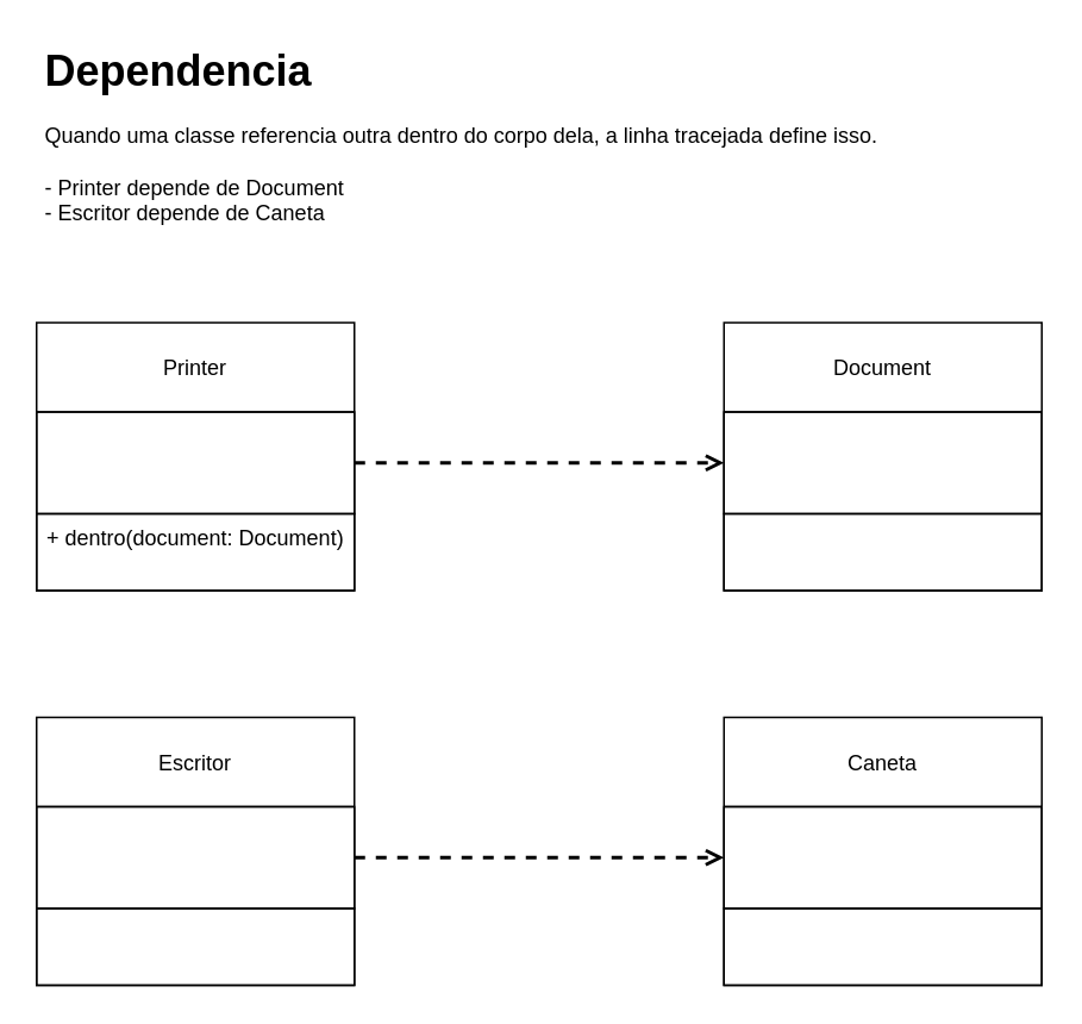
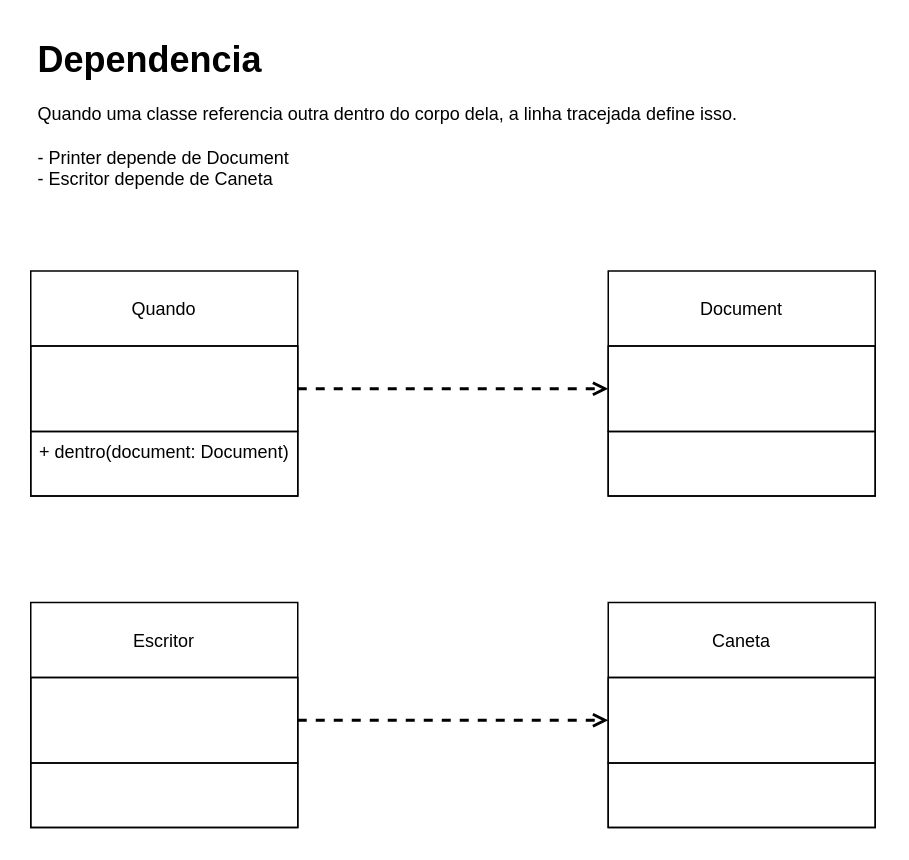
  <mxCell id="0" />
  <mxCell id="1" parent="0" />
- <mxCell id="2" value="Printer" style="swimlane;fontStyle=0;childLayout=stackLayout;horizontal=1;startSize=50;fillColor=none;horizontalStack=0;resizeParent=1;resizeParentMax=0;resizeLast=0;collapsible=1;marginBottom=0;rounded=0;shadow=0;sketch=0;fontColor=#000000;strokeColor=#000000;" parent="1" vertex="1"><mxGeometry x="20" y="180" width="178" height="150" as="geometry"><mxRectangle x="-505" y="-802" width="89" height="50" as="alternateBounds" /></mxGeometry></mxCell>
+ <mxCell id="2" value="Quando" style="swimlane;fontStyle=0;childLayout=stackLayout;horizontal=1;startSize=50;fillColor=none;horizontalStack=0;resizeParent=1;resizeParentMax=0;resizeLast=0;collapsible=1;marginBottom=0;rounded=0;shadow=0;sketch=0;fontColor=#000000;strokeColor=#000000;" parent="1" vertex="1"><mxGeometry x="20" y="180" width="178" height="150" as="geometry"><mxRectangle x="-505" y="-802" width="89" height="50" as="alternateBounds" /></mxGeometry></mxCell>
  <mxCell id="3" value="" style="text;strokeColor=#000000;fillColor=none;align=left;verticalAlign=top;spacingLeft=4;spacingRight=4;overflow=hidden;rotatable=0;points=[[0,0.5],[1,0.5]];portConstraint=eastwest;fontColor=#000000;" parent="2" vertex="1"><mxGeometry y="50" width="178" height="57" as="geometry" /></mxCell>
  <mxCell id="4" value="+ dentro(document: Document)" style="text;strokeColor=#000000;fillColor=none;align=left;verticalAlign=top;spacingLeft=4;spacingRight=4;overflow=hidden;rotatable=0;points=[[0,0.5],[1,0.5]];portConstraint=eastwest;fontColor=#000000;" parent="2" vertex="1"><mxGeometry y="107" width="178" height="43" as="geometry" /></mxCell>
  <mxCell id="5" value="Document" style="swimlane;fontStyle=0;childLayout=stackLayout;horizontal=1;startSize=50;fillColor=none;horizontalStack=0;resizeParent=1;resizeParentMax=0;resizeLast=0;collapsible=1;marginBottom=0;rounded=0;shadow=0;sketch=0;fontColor=#000000;strokeColor=#000000;" parent="1" vertex="1"><mxGeometry x="405" y="180" width="178" height="150" as="geometry"><mxRectangle x="-505" y="-802" width="89" height="50" as="alternateBounds" /></mxGeometry></mxCell>
  <mxCell id="6" value="" style="text;strokeColor=#000000;fillColor=none;align=left;verticalAlign=top;spacingLeft=4;spacingRight=4;overflow=hidden;rotatable=0;points=[[0,0.5],[1,0.5]];portConstraint=eastwest;fontColor=#000000;" parent="5" vertex="1"><mxGeometry y="50" width="178" height="57" as="geometry" /></mxCell>
  <mxCell id="7" value="" style="text;strokeColor=#000000;fillColor=none;align=left;verticalAlign=top;spacingLeft=4;spacingRight=4;overflow=hidden;rotatable=0;points=[[0,0.5],[1,0.5]];portConstraint=eastwest;fontColor=#000000;" parent="5" vertex="1"><mxGeometry y="107" width="178" height="43" as="geometry" /></mxCell>
  <mxCell id="8" value="" style="html=1;entryX=0;entryY=0.5;entryDx=0;entryDy=0;strokeColor=#000000;endArrow=open;endFill=0;startArrow=none;startFill=0;strokeWidth=2;dashed=1;" parent="1" source="3" target="6" edge="1"><mxGeometry relative="1" as="geometry" /></mxCell>
  <mxCell id="9" value="&lt;h1&gt;&lt;/h1&gt;&lt;font color=&quot;#000000&quot;&gt;&lt;span style=&quot;font-size: 24px&quot;&gt;&lt;b&gt;Dependencia&lt;br&gt;&lt;/b&gt;&lt;/span&gt;&lt;br&gt;Quando uma classe referencia outra dentro do corpo dela, a linha tracejada define isso.&lt;br&gt;&lt;br&gt;- Printer depende de Document&lt;br&gt;- Escritor depende de Caneta&lt;br&gt;&lt;/font&gt;" style="text;html=1;strokeColor=none;fillColor=none;spacing=5;spacingTop=-20;whiteSpace=wrap;overflow=hidden;rounded=0;" parent="1" vertex="1"><mxGeometry x="20" y="20" width="564" height="120" as="geometry" /></mxCell>
  <mxCell id="10" value="Escritor" style="swimlane;fontStyle=0;childLayout=stackLayout;horizontal=1;startSize=50;fillColor=none;horizontalStack=0;resizeParent=1;resizeParentMax=0;resizeLast=0;collapsible=1;marginBottom=0;rounded=0;shadow=0;sketch=0;fontColor=#000000;strokeColor=#000000;" parent="1" vertex="1"><mxGeometry x="20" y="401" width="178" height="150" as="geometry"><mxRectangle x="-505" y="-802" width="89" height="50" as="alternateBounds" /></mxGeometry></mxCell>
  <mxCell id="11" value="" style="text;strokeColor=#000000;fillColor=none;align=left;verticalAlign=top;spacingLeft=4;spacingRight=4;overflow=hidden;rotatable=0;points=[[0,0.5],[1,0.5]];portConstraint=eastwest;fontColor=#000000;" parent="10" vertex="1"><mxGeometry y="50" width="178" height="57" as="geometry" /></mxCell>
  <mxCell id="12" value="" style="text;strokeColor=#000000;fillColor=none;align=left;verticalAlign=top;spacingLeft=4;spacingRight=4;overflow=hidden;rotatable=0;points=[[0,0.5],[1,0.5]];portConstraint=eastwest;fontColor=#000000;" parent="10" vertex="1"><mxGeometry y="107" width="178" height="43" as="geometry" /></mxCell>
  <mxCell id="13" value="Caneta" style="swimlane;fontStyle=0;childLayout=stackLayout;horizontal=1;startSize=50;fillColor=none;horizontalStack=0;resizeParent=1;resizeParentMax=0;resizeLast=0;collapsible=1;marginBottom=0;rounded=0;shadow=0;sketch=0;fontColor=#000000;strokeColor=#000000;" parent="1" vertex="1"><mxGeometry x="405" y="401" width="178" height="150" as="geometry"><mxRectangle x="-505" y="-802" width="89" height="50" as="alternateBounds" /></mxGeometry></mxCell>
  <mxCell id="14" value="" style="text;strokeColor=#000000;fillColor=none;align=left;verticalAlign=top;spacingLeft=4;spacingRight=4;overflow=hidden;rotatable=0;points=[[0,0.5],[1,0.5]];portConstraint=eastwest;fontColor=#000000;" parent="13" vertex="1"><mxGeometry y="50" width="178" height="57" as="geometry" /></mxCell>
  <mxCell id="15" value="" style="text;strokeColor=#000000;fillColor=none;align=left;verticalAlign=top;spacingLeft=4;spacingRight=4;overflow=hidden;rotatable=0;points=[[0,0.5],[1,0.5]];portConstraint=eastwest;fontColor=#000000;" parent="13" vertex="1"><mxGeometry y="107" width="178" height="43" as="geometry" /></mxCell>
  <mxCell id="16" value="" style="html=1;entryX=0;entryY=0.5;entryDx=0;entryDy=0;strokeColor=#000000;endArrow=open;endFill=0;startArrow=none;startFill=0;strokeWidth=2;dashed=1;" parent="1" source="11" target="14" edge="1"><mxGeometry relative="1" as="geometry" /></mxCell>
